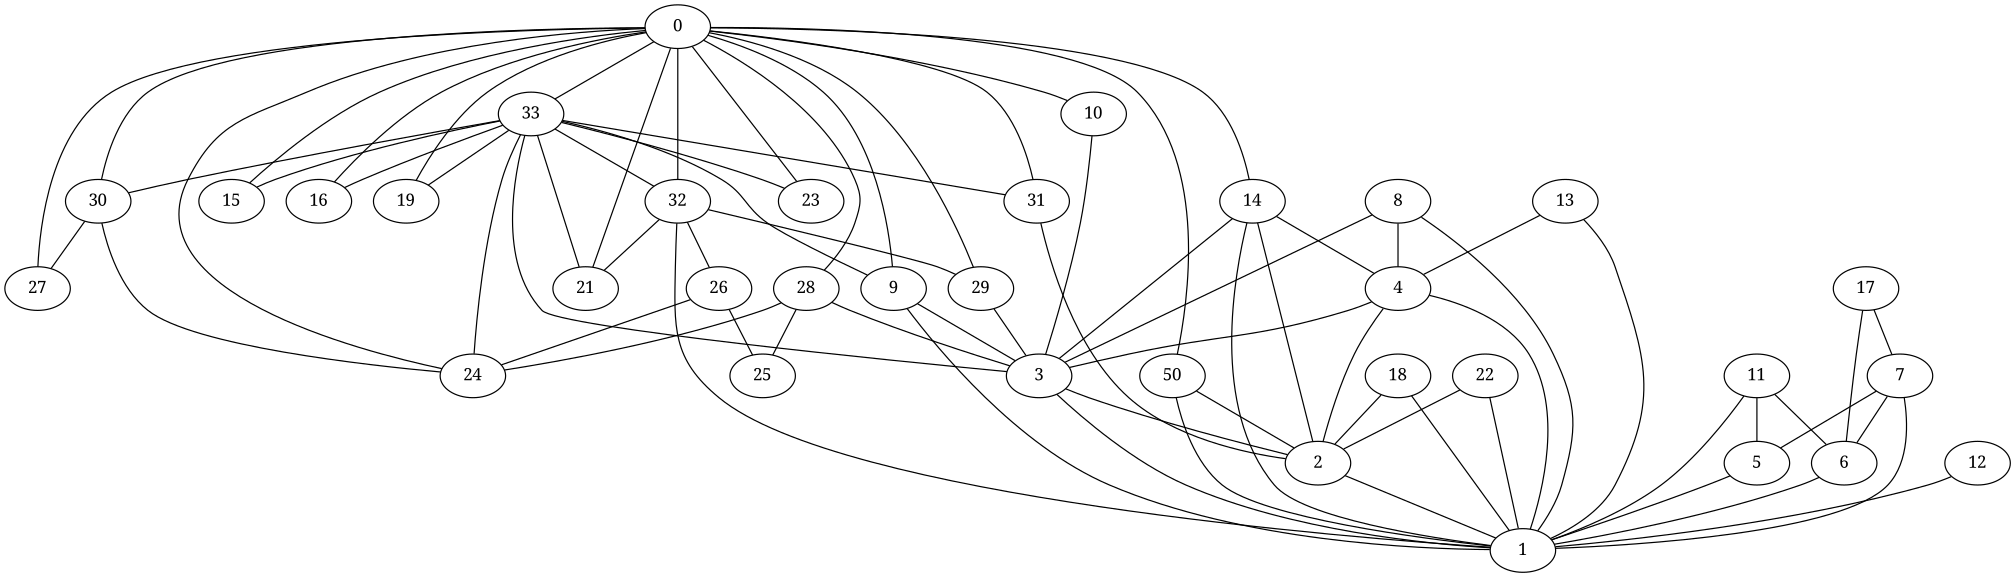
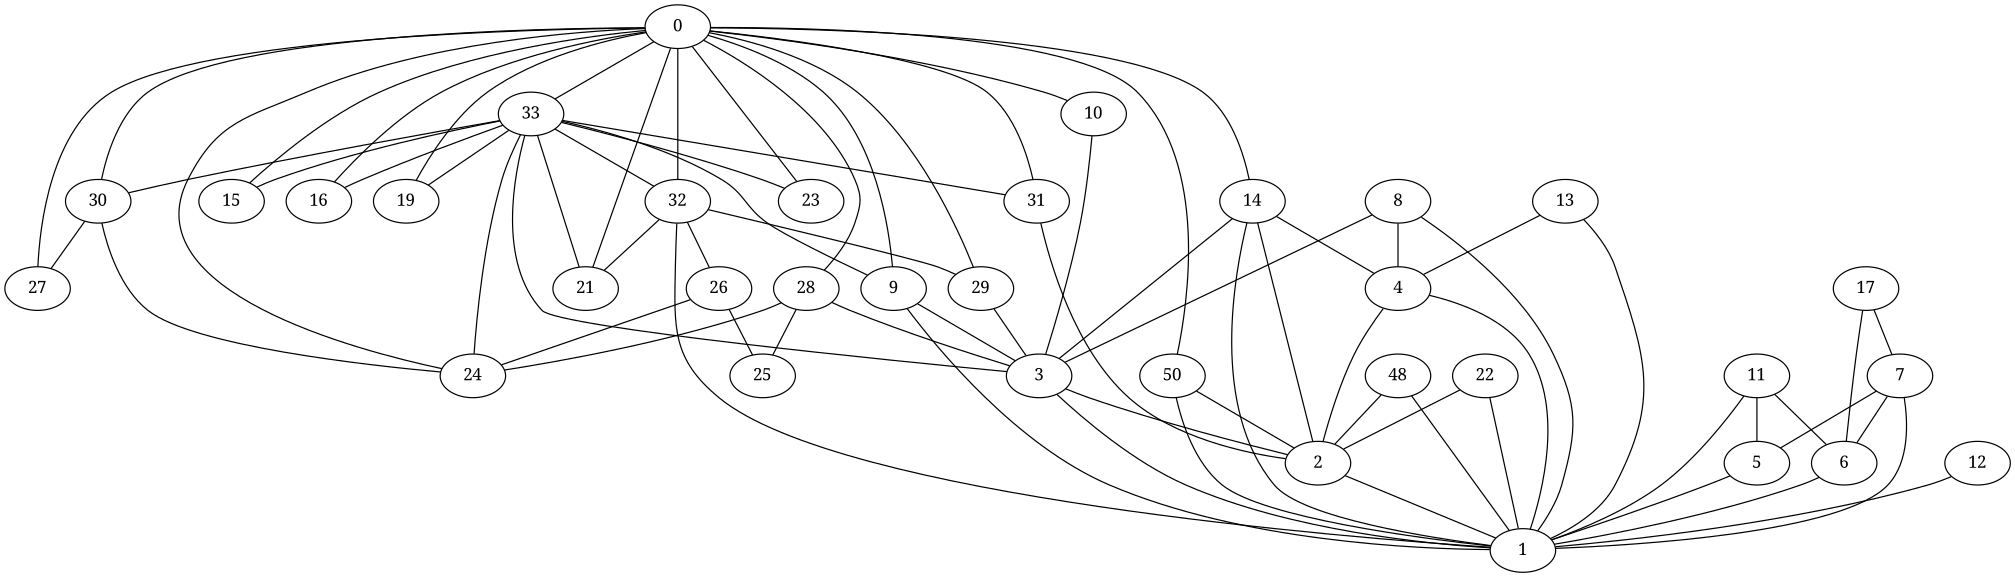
  graph {
    fontname="Noto Serif"
    overlap_scaling=-5
    node [fontname="Noto Serif"]
    edge [fontname="Noto Serif"]
    0
    9
    10
    14
    15
    16
    19
    n8 [label=50]
    21
    23
    24
    27
    28
    29
    30
    31
    32
    33
    1
    3
    2
    4
    25
    26
    5
    6
    7
    8
    11
    12
    13
    17
-   18
+   18 [label=48]
    22
    0 -- 9
    0 -- 10
    0 -- 14
    0 -- 15
    0 -- 16
    0 -- 19
    0 -- n8
    0 -- 21
    0 -- 23
    0 -- 24
    0 -- 27
    0 -- 28
    0 -- 29
    0 -- 30
    0 -- 31
    0 -- 32
    0 -- 33
    9 -- 1
    9 -- 3
    10 -- 3
    14 -- 1
    14 -- 3
    14 -- 2
    14 -- 4
    n8 -- 1
    n8 -- 2
    28 -- 24
    28 -- 3
    28 -- 25
    29 -- 3
    30 -- 24
    30 -- 27
    31 -- 2
    32 -- 21
    32 -- 29
    32 -- 1
    32 -- 26
    33 -- 9
    33 -- 15
    33 -- 16
    33 -- 19
    33 -- 21
    33 -- 23
    33 -- 24
    33 -- 30
    33 -- 31
    33 -- 32
    33 -- 3
    3 -- 1
    3 -- 2
    2 -- 1
    4 -- 1
-   4 -- 3
    4 -- 2
    26 -- 24
    26 -- 25
    5 -- 1
    6 -- 1
    7 -- 1
    7 -- 5
    7 -- 6
    8 -- 1
    8 -- 3
    8 -- 4
    11 -- 1
    11 -- 5
    11 -- 6
    12 -- 1
    13 -- 1
    13 -- 4
    17 -- 6
    17 -- 7
    18 -- 1
    18 -- 2
    22 -- 1
    22 -- 2
  }
